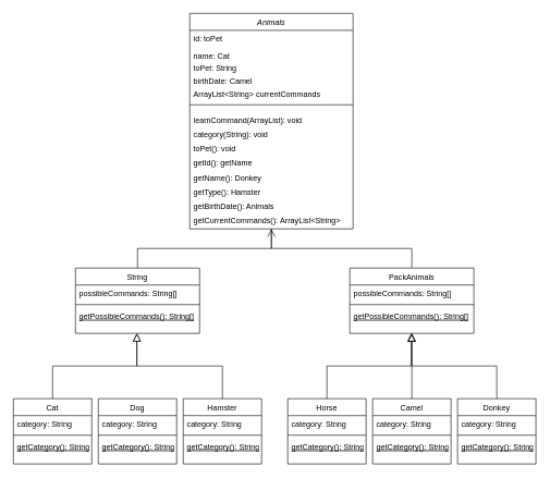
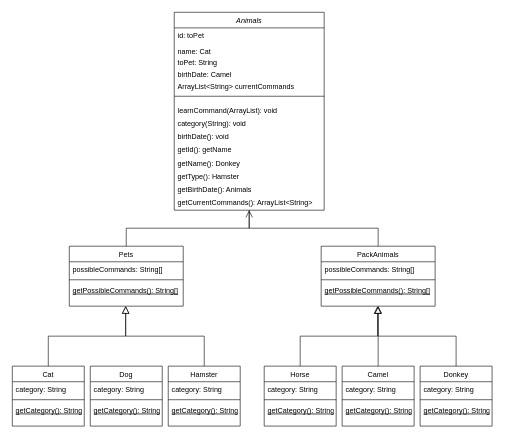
  <mxCell id="0" />
  <mxCell id="1" parent="0" />
  <mxCell id="2" value="Animals" style="swimlane;fontStyle=2;align=center;verticalAlign=top;childLayout=stackLayout;horizontal=1;startSize=26;horizontalStack=0;resizeParent=1;resizeLast=0;collapsible=1;marginBottom=0;rounded=0;shadow=0;strokeWidth=1;" parent="1" vertex="1"><mxGeometry x="290" y="20" width="250" height="330" as="geometry"><mxRectangle x="230" y="140" width="160" height="26" as="alternateBounds" /></mxGeometry></mxCell>
  <mxCell id="3" value="id: toPet" style="text;align=left;verticalAlign=top;spacingLeft=4;spacingRight=4;overflow=hidden;rotatable=0;points=[[0,0.5],[1,0.5]];portConstraint=eastwest;" parent="2" vertex="1"><mxGeometry y="26" width="250" height="26" as="geometry" /></mxCell>
  <mxCell id="4" value="name: Cat" style="text;align=left;verticalAlign=top;spacingLeft=4;spacingRight=4;overflow=hidden;rotatable=0;points=[[0,0.5],[1,0.5]];portConstraint=eastwest;rounded=0;shadow=0;html=0;" parent="2" vertex="1"><mxGeometry y="52" width="250" height="18" as="geometry" /></mxCell>
  <mxCell id="5" value="toPet: String" style="text;align=left;verticalAlign=top;spacingLeft=4;spacingRight=4;overflow=hidden;rotatable=0;points=[[0,0.5],[1,0.5]];portConstraint=eastwest;rounded=0;shadow=0;html=0;" parent="2" vertex="1"><mxGeometry y="70" width="250" height="20" as="geometry" /></mxCell>
  <mxCell id="6" value="birthDate: Camel" style="text;align=left;verticalAlign=top;spacingLeft=4;spacingRight=4;overflow=hidden;rotatable=0;points=[[0,0.5],[1,0.5]];portConstraint=eastwest;rounded=0;shadow=0;html=0;" vertex="1" parent="2"><mxGeometry y="90" width="250" height="20" as="geometry" /></mxCell>
  <mxCell id="7" value="ArrayList&lt;String&gt; currentCommands" style="text;align=left;verticalAlign=top;spacingLeft=4;spacingRight=4;overflow=hidden;rotatable=0;points=[[0,0.5],[1,0.5]];portConstraint=eastwest;rounded=0;shadow=0;html=0;" vertex="1" parent="2"><mxGeometry y="110" width="250" height="20" as="geometry" /></mxCell>
  <mxCell id="8" value="" style="line;html=1;strokeWidth=1;align=left;verticalAlign=middle;spacingTop=-1;spacingLeft=3;spacingRight=3;rotatable=0;labelPosition=right;points=[];portConstraint=eastwest;" parent="2" vertex="1"><mxGeometry y="130" width="250" height="20" as="geometry" /></mxCell>
  <mxCell id="9" value="learnCommand(ArrayList): void" style="text;align=left;verticalAlign=top;spacingLeft=4;spacingRight=4;overflow=hidden;rotatable=0;points=[[0,0.5],[1,0.5]];portConstraint=eastwest;" parent="2" vertex="1"><mxGeometry y="150" width="250" height="22" as="geometry" /></mxCell>
  <mxCell id="10" value="category(String): void" style="text;align=left;verticalAlign=top;spacingLeft=4;spacingRight=4;overflow=hidden;rotatable=0;points=[[0,0.5],[1,0.5]];portConstraint=eastwest;" vertex="1" parent="2"><mxGeometry y="172" width="250" height="22" as="geometry" /></mxCell>
- <mxCell id="11" value="toPet(): void" style="text;align=left;verticalAlign=top;spacingLeft=4;spacingRight=4;overflow=hidden;rotatable=0;points=[[0,0.5],[1,0.5]];portConstraint=eastwest;" vertex="1" parent="2"><mxGeometry y="194" width="250" height="22" as="geometry" /></mxCell>
+ <mxCell id="11" value="birthDate(): void" style="text;align=left;verticalAlign=top;spacingLeft=4;spacingRight=4;overflow=hidden;rotatable=0;points=[[0,0.5],[1,0.5]];portConstraint=eastwest;" vertex="1" parent="2"><mxGeometry y="194" width="250" height="22" as="geometry" /></mxCell>
  <mxCell id="12" value="getId(): getName" style="text;align=left;verticalAlign=top;spacingLeft=4;spacingRight=4;overflow=hidden;rotatable=0;points=[[0,0.5],[1,0.5]];portConstraint=eastwest;" vertex="1" parent="2"><mxGeometry y="216" width="250" height="22" as="geometry" /></mxCell>
  <mxCell id="13" value="getName(): Donkey" style="text;align=left;verticalAlign=top;spacingLeft=4;spacingRight=4;overflow=hidden;rotatable=0;points=[[0,0.5],[1,0.5]];portConstraint=eastwest;" vertex="1" parent="2"><mxGeometry y="238" width="250" height="22" as="geometry" /></mxCell>
  <mxCell id="14" value="getType(): Hamster" style="text;align=left;verticalAlign=top;spacingLeft=4;spacingRight=4;overflow=hidden;rotatable=0;points=[[0,0.5],[1,0.5]];portConstraint=eastwest;" vertex="1" parent="2"><mxGeometry y="260" width="250" height="22" as="geometry" /></mxCell>
  <mxCell id="15" value="getBirthDate(): Animals" style="text;align=left;verticalAlign=top;spacingLeft=4;spacingRight=4;overflow=hidden;rotatable=0;points=[[0,0.5],[1,0.5]];portConstraint=eastwest;" vertex="1" parent="2"><mxGeometry y="282" width="250" height="22" as="geometry" /></mxCell>
  <mxCell id="16" value="getCurrentCommands(): ArrayList&lt;String&gt;" style="text;align=left;verticalAlign=top;spacingLeft=4;spacingRight=4;overflow=hidden;rotatable=0;points=[[0,0.5],[1,0.5]];portConstraint=eastwest;" vertex="1" parent="2"><mxGeometry y="304" width="250" height="22" as="geometry" /></mxCell>
- <mxCell id="17" value="String" style="swimlane;fontStyle=0;align=center;verticalAlign=top;childLayout=stackLayout;horizontal=1;startSize=26;horizontalStack=0;resizeParent=1;resizeLast=0;collapsible=1;marginBottom=0;rounded=0;shadow=0;strokeWidth=1;" parent="1" vertex="1"><mxGeometry x="115" y="410" width="190" height="100" as="geometry"><mxRectangle x="130" y="380" width="160" height="26" as="alternateBounds" /></mxGeometry></mxCell>
+ <mxCell id="17" value="Pets" style="swimlane;fontStyle=0;align=center;verticalAlign=top;childLayout=stackLayout;horizontal=1;startSize=26;horizontalStack=0;resizeParent=1;resizeLast=0;collapsible=1;marginBottom=0;rounded=0;shadow=0;strokeWidth=1;" parent="1" vertex="1"><mxGeometry x="115" y="410" width="190" height="100" as="geometry"><mxRectangle x="130" y="380" width="160" height="26" as="alternateBounds" /></mxGeometry></mxCell>
  <mxCell id="18" value="possibleCommands: String[]" style="text;align=left;verticalAlign=top;spacingLeft=4;spacingRight=4;overflow=hidden;rotatable=0;points=[[0,0.5],[1,0.5]];portConstraint=eastwest;" parent="17" vertex="1"><mxGeometry y="26" width="190" height="26" as="geometry" /></mxCell>
  <mxCell id="19" value="" style="line;html=1;strokeWidth=1;align=left;verticalAlign=middle;spacingTop=-1;spacingLeft=3;spacingRight=3;rotatable=0;labelPosition=right;points=[];portConstraint=eastwest;" parent="17" vertex="1"><mxGeometry y="52" width="190" height="8" as="geometry" /></mxCell>
  <mxCell id="20" value="getPossibleCommands(): String[]" style="text;align=left;verticalAlign=top;spacingLeft=4;spacingRight=4;overflow=hidden;rotatable=0;points=[[0,0.5],[1,0.5]];portConstraint=eastwest;fontStyle=4" parent="17" vertex="1"><mxGeometry y="60" width="190" height="26" as="geometry" /></mxCell>
  <mxCell id="21" value="" style="endArrow=open;endSize=10;endFill=0;shadow=0;strokeWidth=1;rounded=0;edgeStyle=elbowEdgeStyle;elbow=vertical;" parent="1" source="17" target="2" edge="1"><mxGeometry width="160" relative="1" as="geometry"><mxPoint x="210" y="213" as="sourcePoint" /><mxPoint x="210" y="213" as="targetPoint" /></mxGeometry></mxCell>
  <mxCell id="22" value="" style="endArrow=none;endSize=10;endFill=0;shadow=0;strokeWidth=1;rounded=0;edgeStyle=elbowEdgeStyle;elbow=vertical;exitX=0.5;exitY=0;exitDx=0;exitDy=0;" parent="1" source="23" target="2" edge="1"><mxGeometry width="160" relative="1" as="geometry"><mxPoint x="590" y="410" as="sourcePoint" /><mxPoint x="320" y="281" as="targetPoint" /></mxGeometry></mxCell>
  <mxCell id="23" value="PackAnimals" style="swimlane;fontStyle=0;align=center;verticalAlign=top;childLayout=stackLayout;horizontal=1;startSize=26;horizontalStack=0;resizeParent=1;resizeLast=0;collapsible=1;marginBottom=0;rounded=0;shadow=0;strokeWidth=1;" vertex="1" parent="1"><mxGeometry x="535" y="410" width="190" height="100" as="geometry"><mxRectangle x="130" y="380" width="160" height="26" as="alternateBounds" /></mxGeometry></mxCell>
  <mxCell id="24" value="possibleCommands: String[]" style="text;align=left;verticalAlign=top;spacingLeft=4;spacingRight=4;overflow=hidden;rotatable=0;points=[[0,0.5],[1,0.5]];portConstraint=eastwest;" vertex="1" parent="23"><mxGeometry y="26" width="190" height="26" as="geometry" /></mxCell>
  <mxCell id="25" value="" style="line;html=1;strokeWidth=1;align=left;verticalAlign=middle;spacingTop=-1;spacingLeft=3;spacingRight=3;rotatable=0;labelPosition=right;points=[];portConstraint=eastwest;" vertex="1" parent="23"><mxGeometry y="52" width="190" height="8" as="geometry" /></mxCell>
  <mxCell id="26" value="getPossibleCommands(): String[]" style="text;align=left;verticalAlign=top;spacingLeft=4;spacingRight=4;overflow=hidden;rotatable=0;points=[[0,0.5],[1,0.5]];portConstraint=eastwest;fontStyle=4" vertex="1" parent="23"><mxGeometry y="60" width="190" height="26" as="geometry" /></mxCell>
  <mxCell id="27" value="" style="endArrow=block;endSize=10;endFill=0;shadow=0;strokeWidth=1;rounded=0;edgeStyle=elbowEdgeStyle;elbow=vertical;exitX=0.5;exitY=0;exitDx=0;exitDy=0;" edge="1" parent="1" source="44"><mxGeometry width="160" relative="1" as="geometry"><mxPoint x="631" y="550" as="sourcePoint" /><mxPoint x="630" y="510" as="targetPoint" /><Array as="points"><mxPoint x="571" y="550" /></Array></mxGeometry></mxCell>
  <mxCell id="28" value="Cat" style="swimlane;fontStyle=0;align=center;verticalAlign=top;childLayout=stackLayout;horizontal=1;startSize=26;horizontalStack=0;resizeParent=1;resizeLast=0;collapsible=1;marginBottom=0;rounded=0;shadow=0;strokeWidth=1;" vertex="1" parent="1"><mxGeometry x="20" y="610" width="120" height="100" as="geometry"><mxRectangle x="130" y="380" width="160" height="26" as="alternateBounds" /></mxGeometry></mxCell>
  <mxCell id="29" value="category: String" style="text;align=left;verticalAlign=top;spacingLeft=4;spacingRight=4;overflow=hidden;rotatable=0;points=[[0,0.5],[1,0.5]];portConstraint=eastwest;" vertex="1" parent="28"><mxGeometry y="26" width="120" height="26" as="geometry" /></mxCell>
  <mxCell id="30" value="" style="line;html=1;strokeWidth=1;align=left;verticalAlign=middle;spacingTop=-1;spacingLeft=3;spacingRight=3;rotatable=0;labelPosition=right;points=[];portConstraint=eastwest;" vertex="1" parent="28"><mxGeometry y="52" width="120" height="8" as="geometry" /></mxCell>
  <mxCell id="31" value="getCategory(): String" style="text;align=left;verticalAlign=top;spacingLeft=4;spacingRight=4;overflow=hidden;rotatable=0;points=[[0,0.5],[1,0.5]];portConstraint=eastwest;fontStyle=4" vertex="1" parent="28"><mxGeometry y="60" width="120" height="26" as="geometry" /></mxCell>
  <mxCell id="32" value="Dog" style="swimlane;fontStyle=0;align=center;verticalAlign=top;childLayout=stackLayout;horizontal=1;startSize=26;horizontalStack=0;resizeParent=1;resizeLast=0;collapsible=1;marginBottom=0;rounded=0;shadow=0;strokeWidth=1;" vertex="1" parent="1"><mxGeometry x="150" y="610" width="120" height="100" as="geometry"><mxRectangle x="130" y="380" width="160" height="26" as="alternateBounds" /></mxGeometry></mxCell>
  <mxCell id="33" value="category: String" style="text;align=left;verticalAlign=top;spacingLeft=4;spacingRight=4;overflow=hidden;rotatable=0;points=[[0,0.5],[1,0.5]];portConstraint=eastwest;" vertex="1" parent="32"><mxGeometry y="26" width="120" height="26" as="geometry" /></mxCell>
  <mxCell id="34" value="" style="line;html=1;strokeWidth=1;align=left;verticalAlign=middle;spacingTop=-1;spacingLeft=3;spacingRight=3;rotatable=0;labelPosition=right;points=[];portConstraint=eastwest;" vertex="1" parent="32"><mxGeometry y="52" width="120" height="8" as="geometry" /></mxCell>
  <mxCell id="35" value="getCategory(): String" style="text;align=left;verticalAlign=top;spacingLeft=4;spacingRight=4;overflow=hidden;rotatable=0;points=[[0,0.5],[1,0.5]];portConstraint=eastwest;fontStyle=4" vertex="1" parent="32"><mxGeometry y="60" width="120" height="26" as="geometry" /></mxCell>
  <mxCell id="36" value="Hamster" style="swimlane;fontStyle=0;align=center;verticalAlign=top;childLayout=stackLayout;horizontal=1;startSize=26;horizontalStack=0;resizeParent=1;resizeLast=0;collapsible=1;marginBottom=0;rounded=0;shadow=0;strokeWidth=1;" vertex="1" parent="1"><mxGeometry x="280" y="610" width="120" height="100" as="geometry"><mxRectangle x="130" y="380" width="160" height="26" as="alternateBounds" /></mxGeometry></mxCell>
  <mxCell id="37" value="category: String" style="text;align=left;verticalAlign=top;spacingLeft=4;spacingRight=4;overflow=hidden;rotatable=0;points=[[0,0.5],[1,0.5]];portConstraint=eastwest;" vertex="1" parent="36"><mxGeometry y="26" width="120" height="26" as="geometry" /></mxCell>
  <mxCell id="38" value="" style="line;html=1;strokeWidth=1;align=left;verticalAlign=middle;spacingTop=-1;spacingLeft=3;spacingRight=3;rotatable=0;labelPosition=right;points=[];portConstraint=eastwest;" vertex="1" parent="36"><mxGeometry y="52" width="120" height="8" as="geometry" /></mxCell>
  <mxCell id="39" value="getCategory(): String" style="text;align=left;verticalAlign=top;spacingLeft=4;spacingRight=4;overflow=hidden;rotatable=0;points=[[0,0.5],[1,0.5]];portConstraint=eastwest;fontStyle=4" vertex="1" parent="36"><mxGeometry y="60" width="120" height="26" as="geometry" /></mxCell>
  <mxCell id="40" value="Horse" style="swimlane;fontStyle=0;align=center;verticalAlign=top;childLayout=stackLayout;horizontal=1;startSize=26;horizontalStack=0;resizeParent=1;resizeLast=0;collapsible=1;marginBottom=0;rounded=0;shadow=0;strokeWidth=1;" vertex="1" parent="1"><mxGeometry x="440" y="610" width="120" height="100" as="geometry"><mxRectangle x="130" y="380" width="160" height="26" as="alternateBounds" /></mxGeometry></mxCell>
  <mxCell id="41" value="category: String" style="text;align=left;verticalAlign=top;spacingLeft=4;spacingRight=4;overflow=hidden;rotatable=0;points=[[0,0.5],[1,0.5]];portConstraint=eastwest;" vertex="1" parent="40"><mxGeometry y="26" width="120" height="26" as="geometry" /></mxCell>
  <mxCell id="42" value="" style="line;html=1;strokeWidth=1;align=left;verticalAlign=middle;spacingTop=-1;spacingLeft=3;spacingRight=3;rotatable=0;labelPosition=right;points=[];portConstraint=eastwest;" vertex="1" parent="40"><mxGeometry y="52" width="120" height="8" as="geometry" /></mxCell>
  <mxCell id="43" value="getCategory(): String" style="text;align=left;verticalAlign=top;spacingLeft=4;spacingRight=4;overflow=hidden;rotatable=0;points=[[0,0.5],[1,0.5]];portConstraint=eastwest;fontStyle=4" vertex="1" parent="40"><mxGeometry y="60" width="120" height="26" as="geometry" /></mxCell>
  <mxCell id="44" value="Camel" style="swimlane;fontStyle=0;align=center;verticalAlign=top;childLayout=stackLayout;horizontal=1;startSize=26;horizontalStack=0;resizeParent=1;resizeLast=0;collapsible=1;marginBottom=0;rounded=0;shadow=0;strokeWidth=1;" vertex="1" parent="1"><mxGeometry x="570" y="610" width="120" height="100" as="geometry"><mxRectangle x="130" y="380" width="160" height="26" as="alternateBounds" /></mxGeometry></mxCell>
  <mxCell id="45" value="category: String" style="text;align=left;verticalAlign=top;spacingLeft=4;spacingRight=4;overflow=hidden;rotatable=0;points=[[0,0.5],[1,0.5]];portConstraint=eastwest;" vertex="1" parent="44"><mxGeometry y="26" width="120" height="26" as="geometry" /></mxCell>
  <mxCell id="46" value="" style="line;html=1;strokeWidth=1;align=left;verticalAlign=middle;spacingTop=-1;spacingLeft=3;spacingRight=3;rotatable=0;labelPosition=right;points=[];portConstraint=eastwest;" vertex="1" parent="44"><mxGeometry y="52" width="120" height="8" as="geometry" /></mxCell>
  <mxCell id="47" value="getCategory(): String" style="text;align=left;verticalAlign=top;spacingLeft=4;spacingRight=4;overflow=hidden;rotatable=0;points=[[0,0.5],[1,0.5]];portConstraint=eastwest;fontStyle=4" vertex="1" parent="44"><mxGeometry y="60" width="120" height="26" as="geometry" /></mxCell>
  <mxCell id="48" value="Donkey" style="swimlane;fontStyle=0;align=center;verticalAlign=top;childLayout=stackLayout;horizontal=1;startSize=26;horizontalStack=0;resizeParent=1;resizeLast=0;collapsible=1;marginBottom=0;rounded=0;shadow=0;strokeWidth=1;" vertex="1" parent="1"><mxGeometry x="700" y="610" width="120" height="100" as="geometry"><mxRectangle x="130" y="380" width="160" height="26" as="alternateBounds" /></mxGeometry></mxCell>
  <mxCell id="49" value="category: String" style="text;align=left;verticalAlign=top;spacingLeft=4;spacingRight=4;overflow=hidden;rotatable=0;points=[[0,0.5],[1,0.5]];portConstraint=eastwest;" vertex="1" parent="48"><mxGeometry y="26" width="120" height="26" as="geometry" /></mxCell>
  <mxCell id="50" value="" style="line;html=1;strokeWidth=1;align=left;verticalAlign=middle;spacingTop=-1;spacingLeft=3;spacingRight=3;rotatable=0;labelPosition=right;points=[];portConstraint=eastwest;" vertex="1" parent="48"><mxGeometry y="52" width="120" height="8" as="geometry" /></mxCell>
  <mxCell id="51" value="getCategory(): String" style="text;align=left;verticalAlign=top;spacingLeft=4;spacingRight=4;overflow=hidden;rotatable=0;points=[[0,0.5],[1,0.5]];portConstraint=eastwest;fontStyle=4" vertex="1" parent="48"><mxGeometry y="60" width="120" height="26" as="geometry" /></mxCell>
  <mxCell id="52" value="" style="endArrow=block;endSize=10;endFill=0;shadow=0;strokeWidth=1;rounded=0;edgeStyle=elbowEdgeStyle;elbow=vertical;exitX=0.5;exitY=0;exitDx=0;exitDy=0;" edge="1" parent="1" source="40"><mxGeometry width="160" relative="1" as="geometry"><mxPoint x="500" y="600" as="sourcePoint" /><mxPoint x="629" y="510" as="targetPoint" /></mxGeometry></mxCell>
  <mxCell id="53" value="" style="endArrow=block;endSize=10;endFill=0;shadow=0;strokeWidth=1;rounded=0;edgeStyle=elbowEdgeStyle;elbow=vertical;exitX=0.5;exitY=0;exitDx=0;exitDy=0;" edge="1" parent="1" source="48"><mxGeometry width="160" relative="1" as="geometry"><mxPoint x="760" y="600" as="sourcePoint" /><mxPoint x="630" y="510" as="targetPoint" /><Array as="points"><mxPoint x="700" y="560" /></Array></mxGeometry></mxCell>
  <mxCell id="54" value="" style="endArrow=block;endSize=10;endFill=0;shadow=0;strokeWidth=1;rounded=0;edgeStyle=elbowEdgeStyle;elbow=vertical;exitX=0.5;exitY=0;exitDx=0;exitDy=0;" edge="1" parent="1" source="36"><mxGeometry width="160" relative="1" as="geometry"><mxPoint x="424" y="570" as="sourcePoint" /><mxPoint x="209" y="510" as="targetPoint" /><Array as="points"><mxPoint x="320" y="560" /></Array></mxGeometry></mxCell>
  <mxCell id="55" value="" style="endArrow=block;endSize=10;endFill=0;shadow=0;strokeWidth=1;rounded=0;edgeStyle=elbowEdgeStyle;elbow=vertical;exitX=0.5;exitY=0;exitDx=0;exitDy=0;" edge="1" parent="1" source="28"><mxGeometry width="160" relative="1" as="geometry"><mxPoint x="424" y="570" as="sourcePoint" /><mxPoint x="209" y="510" as="targetPoint" /></mxGeometry></mxCell>
